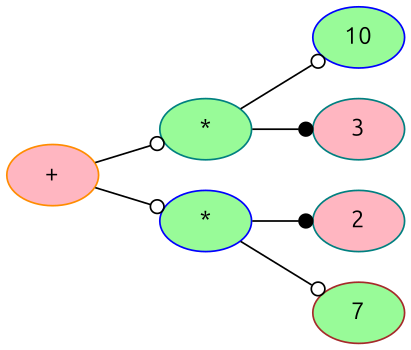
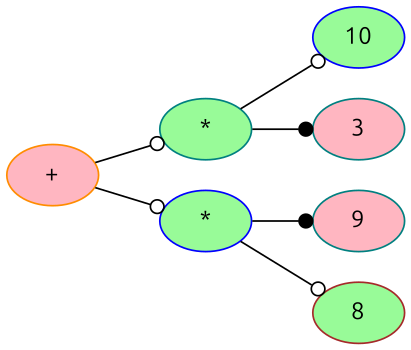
  digraph {
    fontname=Ubuntu
    rankdir=LR
    node [color=teal fillcolor=palegreen fontname=Ubuntu style=filled]
    edge [arrowhead=odot fontname=Ubuntu]
    n1 [color=darkorange fillcolor=lightpink label="+"]
    n2 [label="*"]
    n3 [color=blue label="*"]
    n4 [color=blue label=10]
    n5 [fillcolor=lightpink label=3]
-   n6 [fillcolor=lightpink label=2]
-   n7 [color=brown label=7]
+   n6 [fillcolor=lightpink label=9]
+   n7 [color=brown label=8]
    n1 -> n2
    n1 -> n3
    n2 -> n4
    n2 -> n5 [arrowhead=dot]
    n3 -> n6 [arrowhead=dot]
    n3 -> n7
  }
